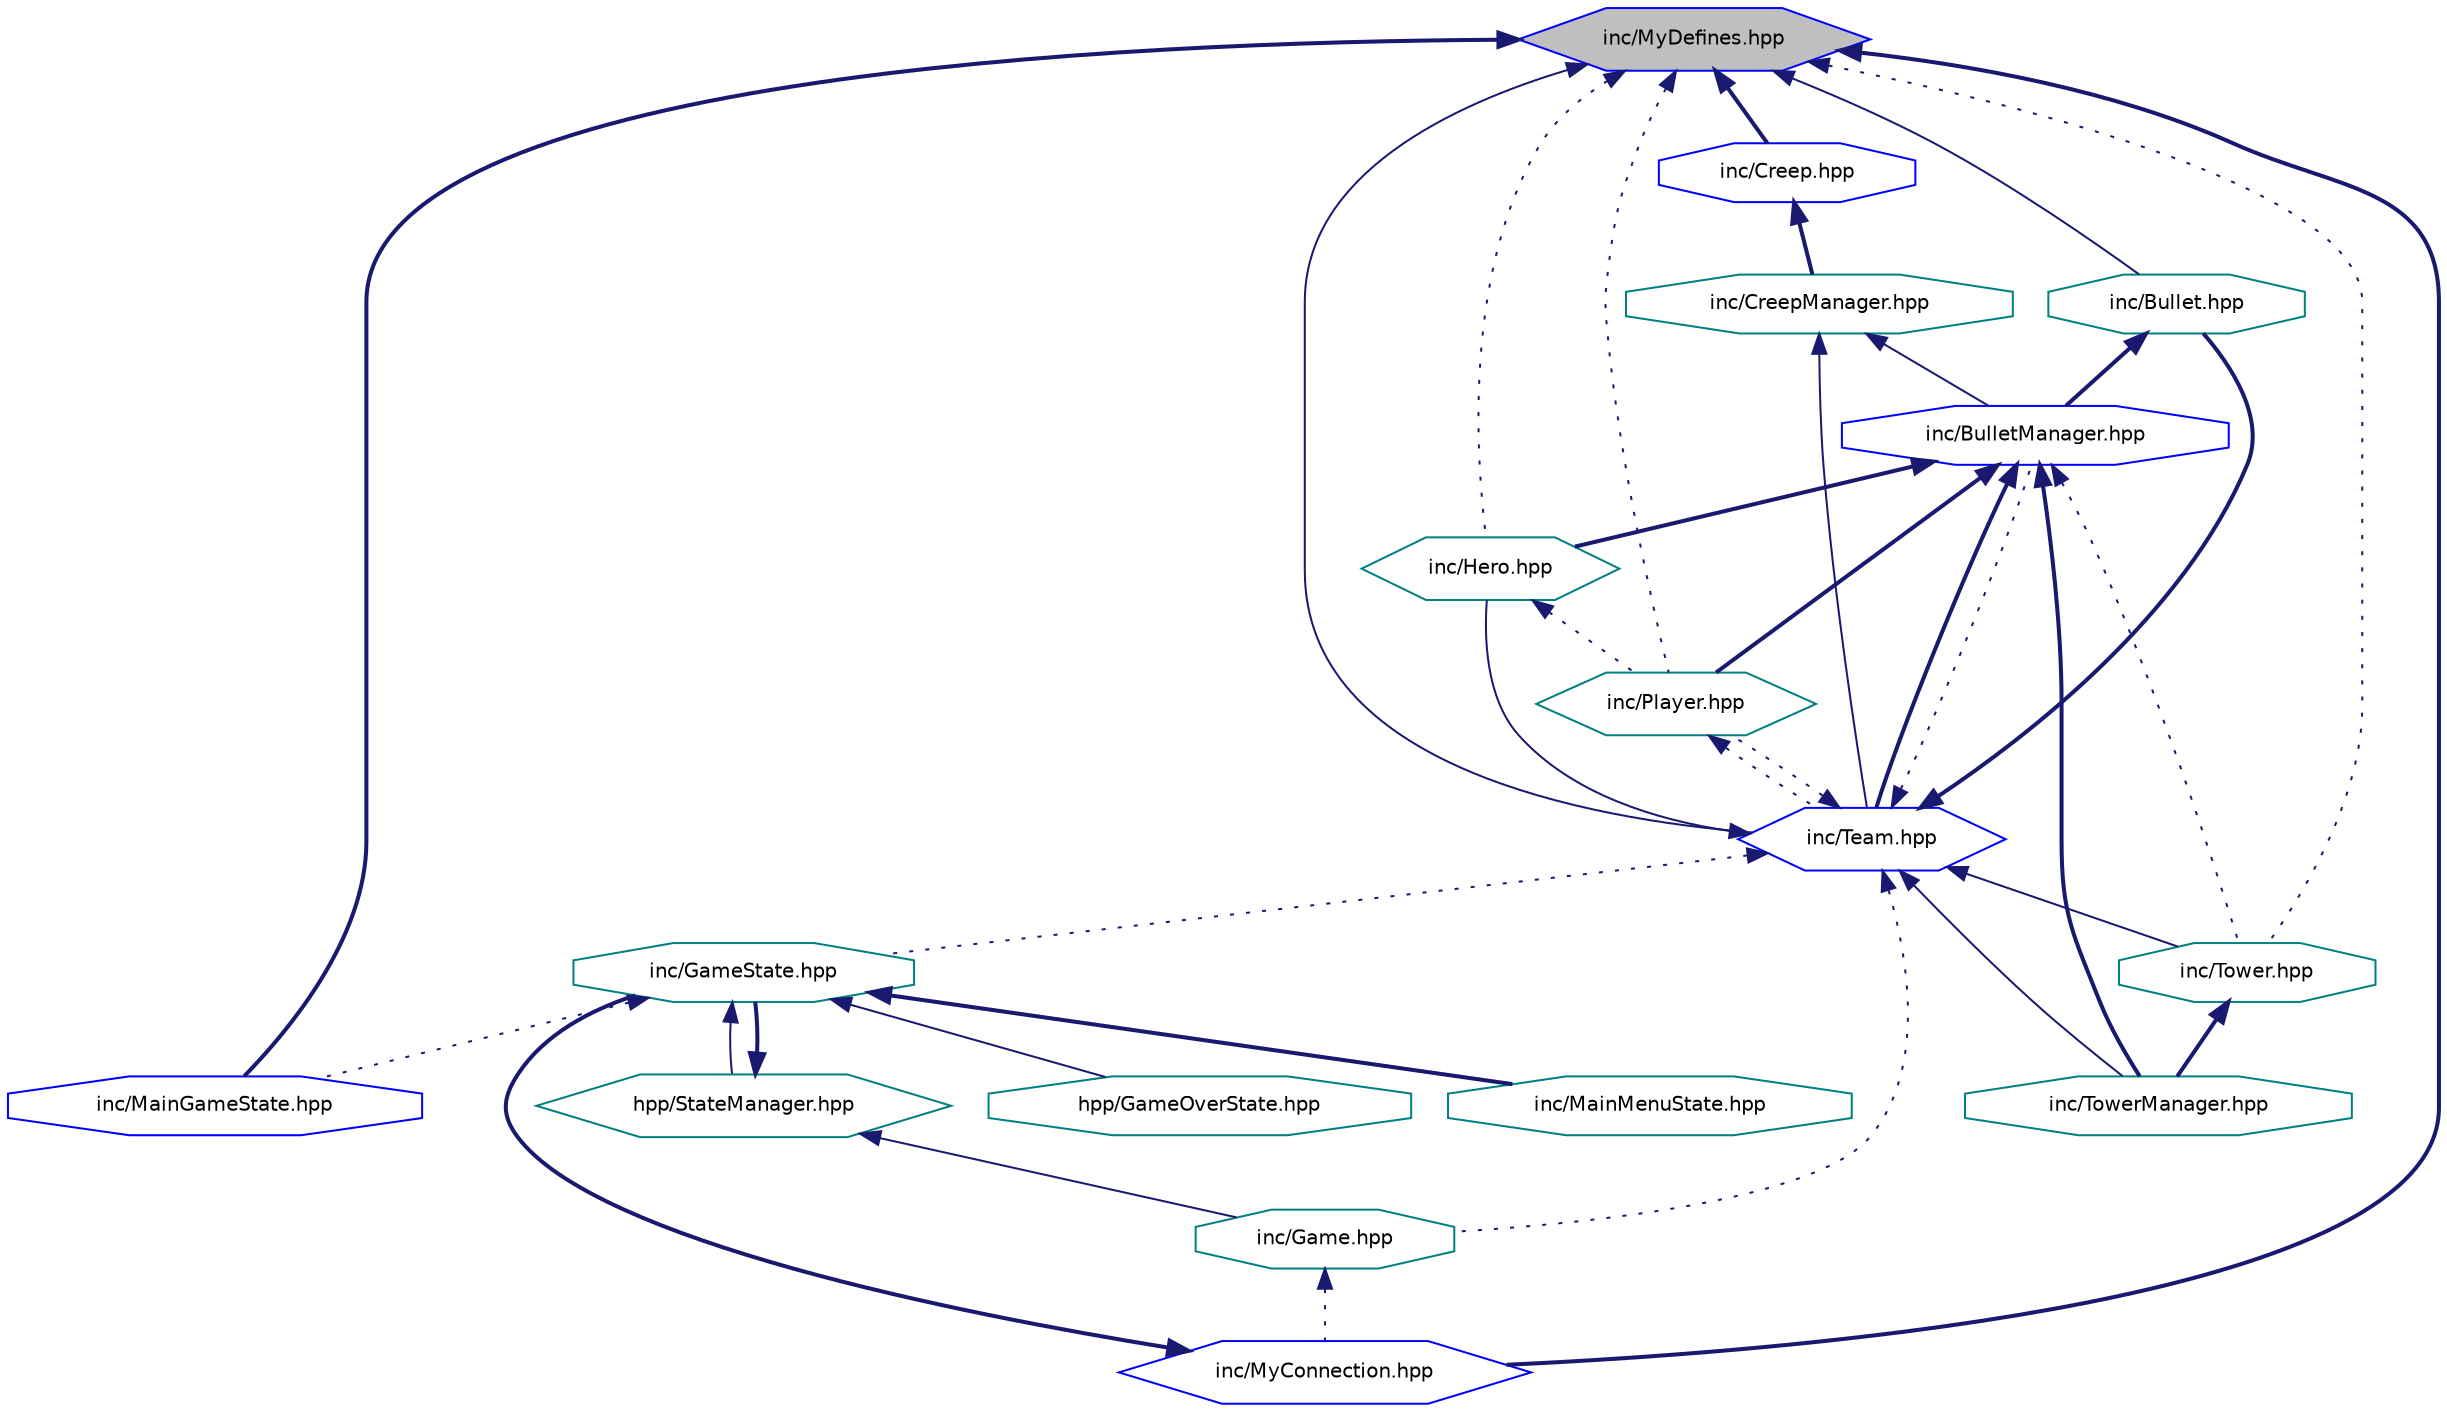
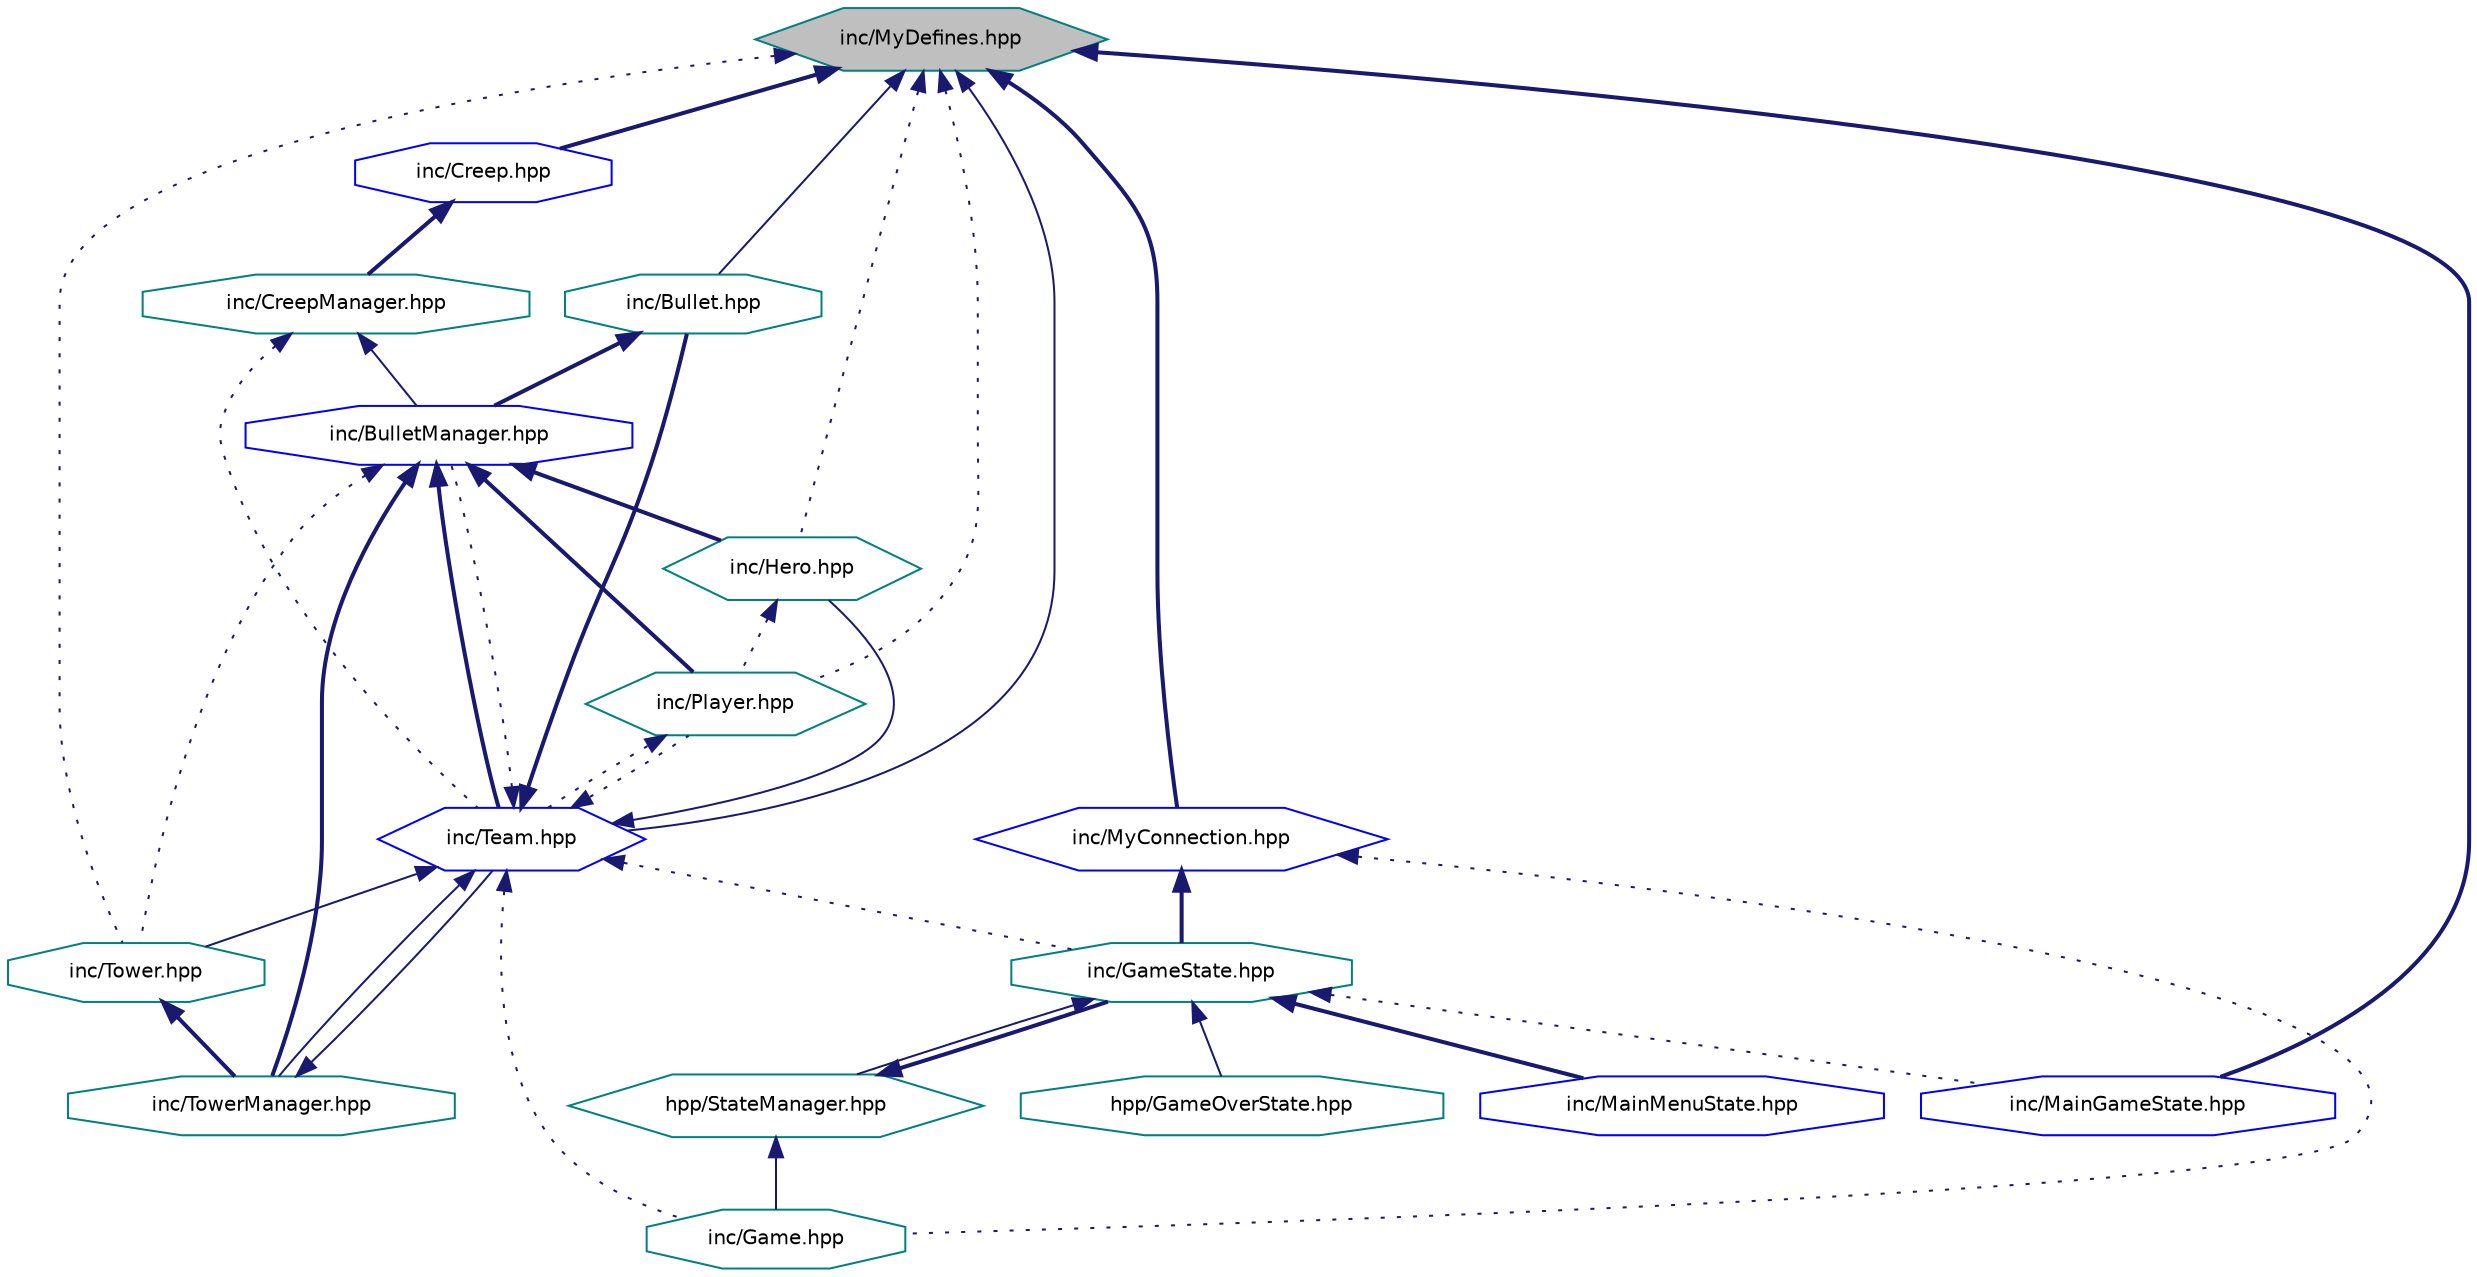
  digraph {
    node [color=teal fillcolor=white fontname=Helvetica fontsize=10 shape=octagon style=filled]
    edge [color=midnightblue dir=back fontname=Helvetica fontsize=10 labelfontname=Helvetica labelfontsize=10 style=bold]
-   n1 [color=blue fillcolor=grey75 fontcolor=black height=0.2 label="inc/MyDefines.hpp" shape=hexagon width=0.4]
+   n1 [fillcolor=grey75 fontcolor=black height=0.2 label="inc/MyDefines.hpp" shape=hexagon width=0.4]
    n2 [height=0.2 label="inc/Bullet.hpp" width=0.4]
    n3 [height=0.2 label="inc/Hero.hpp" shape=hexagon width=0.4]
    n4 [height=0.2 label="inc/Player.hpp" shape=hexagon width=0.4]
    n5 [color=blue height=0.2 label="inc/Team.hpp" shape=hexagon width=0.4]
    n6 [height=0.2 label="inc/Tower.hpp" width=0.4]
    n7 [color=blue height=0.2 label="inc/MainGameState.hpp" width=0.4]
    n8 [color=blue height=0.2 label="inc/Creep.hpp" width=0.4]
    n9 [color=blue height=0.2 label="inc/MyConnection.hpp" shape=hexagon width=0.4]
    n10 [color=blue height=0.2 label="inc/BulletManager.hpp" width=0.4]
    n11 [height=0.2 label="inc/TowerManager.hpp" width=0.4]
    n12 [height=0.2 label="inc/Game.hpp" width=0.4]
    n13 [height=0.2 label="inc/GameState.hpp" width=0.4]
    n14 [height=0.2 label="inc/CreepManager.hpp" width=0.4]
    n15 [height=0.2 label="hpp/StateManager.hpp" shape=hexagon width=0.4]
    n16 [height=0.2 label="hpp/GameOverState.hpp" width=0.4]
-   n17 [height=0.2 label="inc/MainMenuState.hpp" width=0.4]
+   n17 [color=blue height=0.2 label="inc/MainMenuState.hpp" width=0.4]
    n1 -> n2 [style=solid]
    n1 -> n3 [style=dotted]
    n1 -> n4 [style=dotted]
    n1 -> n5 [style=solid]
    n1 -> n6 [style=dotted]
    n1 -> n7
    n1 -> n8
    n1 -> n9
    n2 -> n10
    n3 -> n4 [style=dotted]
    n4 -> n5 [style=dotted]
    n5 -> n2
    n5 -> n3 [style=solid]
    n5 -> n4 [style=dotted]
    n5 -> n6 [style=solid]
    n5 -> n10 [style=dotted]
    n5 -> n11 [style=solid]
    n5 -> n12 [style=dotted]
    n5 -> n13 [style=dotted]
    n6 -> n11
    n8 -> n14
-   n12 -> n9 [style=dotted]
+   n9 -> n12 [style=dotted]
    n9 -> n13
    n10 -> n3
    n10 -> n4
    n10 -> n5
    n10 -> n6 [style=dotted]
    n10 -> n11
+   n11 -> n5 [style=solid]
    n13 -> n7 [style=dotted]
    n13 -> n15 [style=solid]
    n13 -> n16 [style=solid]
    n13 -> n17
-   n14 -> n5 [style=solid]
+   n14 -> n5 [style=dotted]
    n14 -> n10 [style=solid]
    n15 -> n12 [style=solid]
    n15 -> n13
  }
